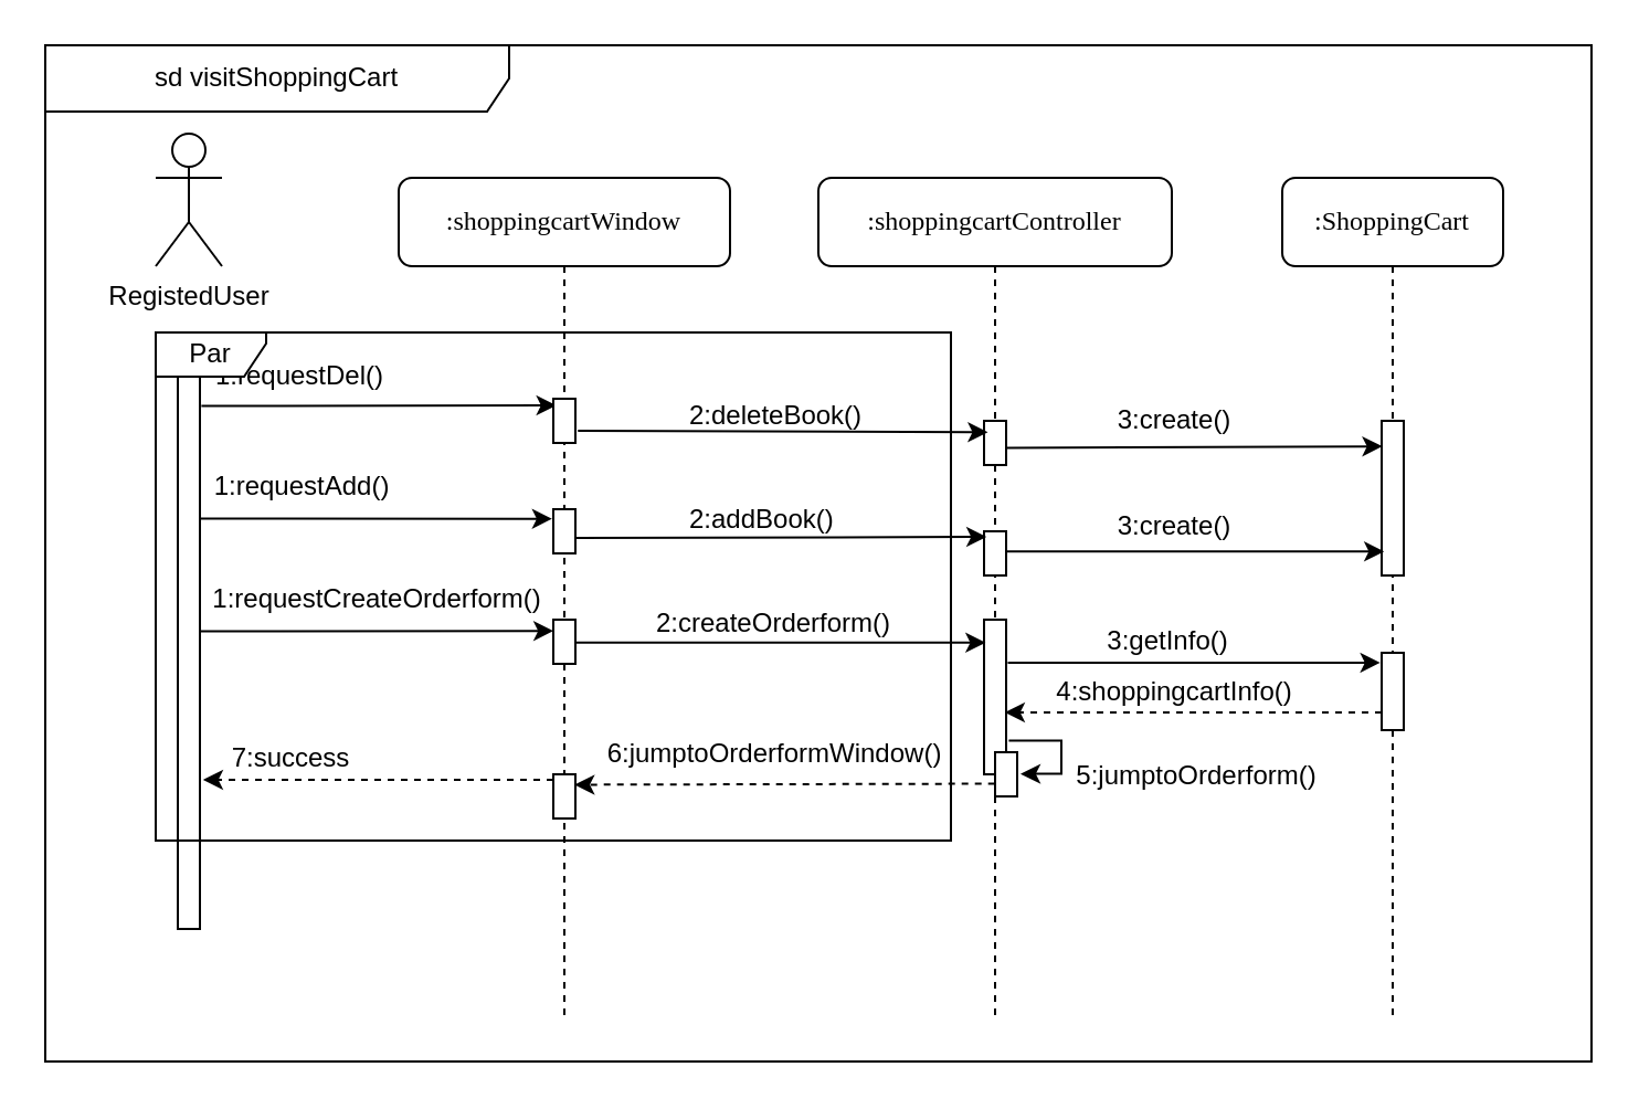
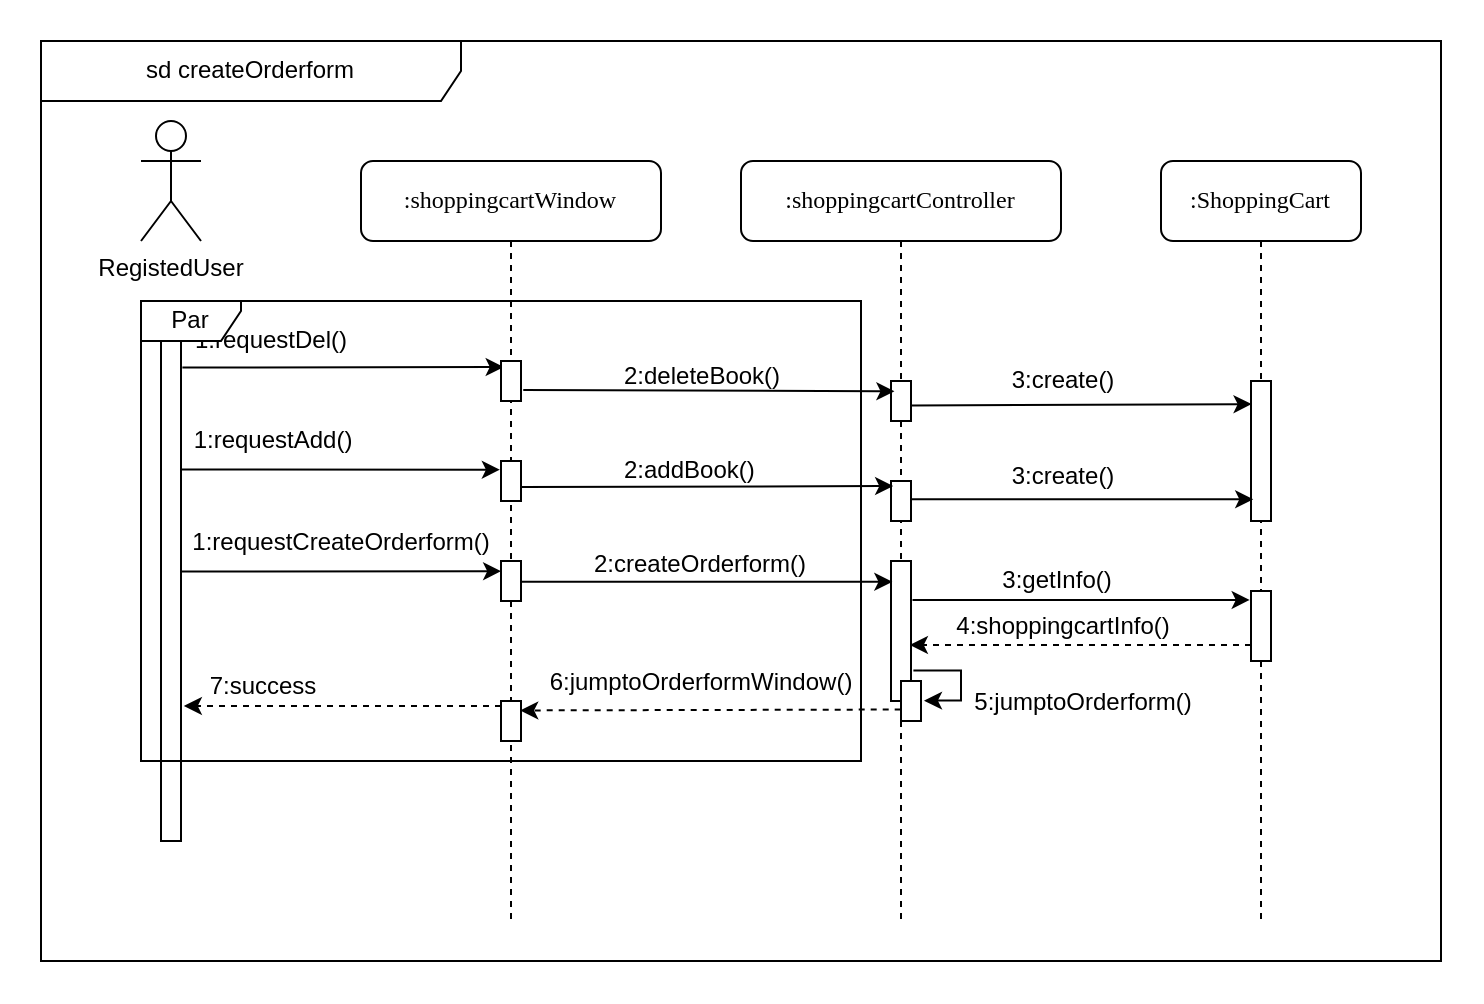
  <mxCell id="0" />
  <mxCell id="1" parent="0" />
  <mxCell id="2" value=":shoppingcartController" style="shape=umlLifeline;perimeter=lifelinePerimeter;whiteSpace=wrap;html=1;container=1;collapsible=0;recursiveResize=0;outlineConnect=0;rounded=1;shadow=0;comic=0;labelBackgroundColor=none;strokeColor=#000000;strokeWidth=1;fillColor=#FFFFFF;fontFamily=Verdana;fontSize=12;fontColor=#000000;align=center;" parent="1" vertex="1"><mxGeometry x="370" y="80" width="160" height="380" as="geometry" /></mxCell>
  <mxCell id="3" value="" style="html=1;points=[];perimeter=orthogonalPerimeter;rounded=0;shadow=0;comic=0;labelBackgroundColor=none;strokeColor=#000000;strokeWidth=1;fillColor=#FFFFFF;fontFamily=Verdana;fontSize=12;fontColor=#000000;align=center;" parent="2" vertex="1"><mxGeometry x="75" y="110" width="10" height="20" as="geometry" /></mxCell>
  <mxCell id="4" value="" style="html=1;points=[];perimeter=orthogonalPerimeter;rounded=0;shadow=0;comic=0;labelBackgroundColor=none;strokeColor=#000000;strokeWidth=1;fillColor=#FFFFFF;fontFamily=Verdana;fontSize=12;fontColor=#000000;align=center;" parent="2" vertex="1"><mxGeometry x="75" y="160" width="10" height="20" as="geometry" /></mxCell>
  <mxCell id="5" value="" style="html=1;points=[];perimeter=orthogonalPerimeter;rounded=0;shadow=0;comic=0;labelBackgroundColor=none;strokeColor=#000000;strokeWidth=1;fillColor=#FFFFFF;fontFamily=Verdana;fontSize=12;fontColor=#000000;align=center;" parent="2" vertex="1"><mxGeometry x="75" y="200" width="10" height="70" as="geometry" /></mxCell>
  <mxCell id="6" value="" style="html=1;points=[];perimeter=orthogonalPerimeter;rounded=0;shadow=0;comic=0;labelBackgroundColor=none;strokeColor=#000000;strokeWidth=1;fillColor=#FFFFFF;fontFamily=Verdana;fontSize=12;fontColor=#000000;align=center;" parent="2" vertex="1"><mxGeometry x="80" y="260" width="10" height="20" as="geometry" /></mxCell>
  <mxCell id="7" style="edgeStyle=orthogonalEdgeStyle;rounded=0;orthogonalLoop=1;jettySize=auto;html=1;entryX=1.149;entryY=0.491;entryDx=0;entryDy=0;entryPerimeter=0;exitX=1.119;exitY=0.783;exitDx=0;exitDy=0;exitPerimeter=0;" parent="2" source="5" target="6" edge="1"><mxGeometry relative="1" as="geometry"><mxPoint x="100" y="270" as="targetPoint" /><Array as="points"><mxPoint x="110" y="255" /><mxPoint x="110" y="269" /></Array></mxGeometry></mxCell>
  <mxCell id="8" value="5:jumptoOrderform()" style="text;html=1;resizable=0;points=[];align=center;verticalAlign=middle;labelBackgroundColor=#ffffff;" parent="7" vertex="1" connectable="0"><mxGeometry x="0.326" relative="1" as="geometry"><mxPoint x="60.5" y="1.5" as="offset" /></mxGeometry></mxCell>
  <mxCell id="9" value=":shoppingcartWindow" style="shape=umlLifeline;perimeter=lifelinePerimeter;whiteSpace=wrap;html=1;container=1;collapsible=0;recursiveResize=0;outlineConnect=0;rounded=1;shadow=0;comic=0;labelBackgroundColor=none;strokeColor=#000000;strokeWidth=1;fillColor=#FFFFFF;fontFamily=Verdana;fontSize=12;fontColor=#000000;align=center;" parent="1" vertex="1"><mxGeometry x="180" y="80" width="150" height="380" as="geometry" /></mxCell>
  <mxCell id="10" value="" style="html=1;points=[];perimeter=orthogonalPerimeter;rounded=0;shadow=0;comic=0;labelBackgroundColor=none;strokeColor=#000000;strokeWidth=1;fillColor=#FFFFFF;fontFamily=Verdana;fontSize=12;fontColor=#000000;align=center;" parent="9" vertex="1"><mxGeometry x="70" y="150" width="10" height="20" as="geometry" /></mxCell>
  <mxCell id="11" value="" style="html=1;points=[];perimeter=orthogonalPerimeter;rounded=0;shadow=0;comic=0;labelBackgroundColor=none;strokeColor=#000000;strokeWidth=1;fillColor=#FFFFFF;fontFamily=Verdana;fontSize=12;fontColor=#000000;align=center;" parent="9" vertex="1"><mxGeometry x="70" y="200" width="10" height="20" as="geometry" /></mxCell>
  <mxCell id="12" value="" style="html=1;points=[];perimeter=orthogonalPerimeter;rounded=0;shadow=0;comic=0;labelBackgroundColor=none;strokeColor=#000000;strokeWidth=1;fillColor=#FFFFFF;fontFamily=Verdana;fontSize=12;fontColor=#000000;align=center;" parent="9" vertex="1"><mxGeometry x="70" y="270" width="10" height="20" as="geometry" /></mxCell>
  <mxCell id="13" value="RegistedUser" style="shape=umlActor;verticalLabelPosition=bottom;labelBackgroundColor=#ffffff;verticalAlign=top;html=1;outlineConnect=0;" parent="1" vertex="1"><mxGeometry x="70" y="60" width="30" height="60" as="geometry" /></mxCell>
  <mxCell id="14" value=":ShoppingCart" style="shape=umlLifeline;perimeter=lifelinePerimeter;whiteSpace=wrap;html=1;container=1;collapsible=0;recursiveResize=0;outlineConnect=0;rounded=1;shadow=0;comic=0;labelBackgroundColor=none;strokeColor=#000000;strokeWidth=1;fillColor=#FFFFFF;fontFamily=Verdana;fontSize=12;fontColor=#000000;align=center;" parent="1" vertex="1"><mxGeometry x="580" y="80" width="100" height="380" as="geometry" /></mxCell>
  <mxCell id="15" value="" style="html=1;points=[];perimeter=orthogonalPerimeter;rounded=0;shadow=0;comic=0;labelBackgroundColor=none;strokeColor=#000000;strokeWidth=1;fillColor=#FFFFFF;fontFamily=Verdana;fontSize=12;fontColor=#000000;align=center;" parent="14" vertex="1"><mxGeometry x="45" y="110" width="10" height="70" as="geometry" /></mxCell>
  <mxCell id="16" value="" style="html=1;points=[];perimeter=orthogonalPerimeter;rounded=0;shadow=0;comic=0;labelBackgroundColor=none;strokeColor=#000000;strokeWidth=1;fillColor=#FFFFFF;fontFamily=Verdana;fontSize=12;fontColor=#000000;align=center;" parent="14" vertex="1"><mxGeometry x="45" y="215" width="10" height="35" as="geometry" /></mxCell>
  <mxCell id="17" style="rounded=0;orthogonalLoop=1;jettySize=auto;html=1;entryX=0.136;entryY=0.15;entryDx=0;entryDy=0;entryPerimeter=0;exitX=1.069;exitY=0.053;exitDx=0;exitDy=0;exitPerimeter=0;" parent="1" source="23" target="25" edge="1"><mxGeometry relative="1" as="geometry" /></mxCell>
  <mxCell id="18" value="1:requestDel()" style="text;html=1;resizable=0;points=[];align=center;verticalAlign=middle;labelBackgroundColor=#ffffff;spacingLeft=-11;" parent="17" vertex="1" connectable="0"><mxGeometry x="0.258" y="1" relative="1" as="geometry"><mxPoint x="-51.5" y="-12.5" as="offset" /></mxGeometry></mxCell>
  <mxCell id="19" style="rounded=0;orthogonalLoop=1;jettySize=auto;html=1;entryX=-0.056;entryY=0.218;entryDx=0;entryDy=0;entryPerimeter=0;exitX=0.5;exitY=0.257;exitDx=0;exitDy=0;exitPerimeter=0;" parent="1" source="23" target="10" edge="1"><mxGeometry relative="1" as="geometry" /></mxCell>
  <mxCell id="20" value="1:requestAdd()" style="text;html=1;resizable=0;points=[];align=center;verticalAlign=middle;labelBackgroundColor=#ffffff;spacingLeft=8;" parent="19" vertex="1" connectable="0"><mxGeometry x="-0.308" y="-4" relative="1" as="geometry"><mxPoint x="-10" y="-19" as="offset" /></mxGeometry></mxCell>
  <mxCell id="21" style="rounded=0;orthogonalLoop=1;jettySize=auto;html=1;entryX=0.008;entryY=0.254;entryDx=0;entryDy=0;entryPerimeter=0;exitX=0.959;exitY=0.461;exitDx=0;exitDy=0;exitPerimeter=0;" parent="1" source="23" target="11" edge="1"><mxGeometry relative="1" as="geometry" /></mxCell>
  <mxCell id="22" value="1:requestCreateOrderform()" style="text;html=1;resizable=0;points=[];align=center;verticalAlign=middle;labelBackgroundColor=#ffffff;" parent="21" vertex="1" connectable="0"><mxGeometry x="0.16" y="2" relative="1" as="geometry"><mxPoint x="-13" y="-13" as="offset" /></mxGeometry></mxCell>
  <mxCell id="23" value="" style="html=1;points=[];perimeter=orthogonalPerimeter;rounded=0;shadow=0;comic=0;labelBackgroundColor=none;strokeColor=#000000;strokeWidth=1;fillColor=#FFFFFF;fontFamily=Verdana;fontSize=12;fontColor=#000000;align=center;" parent="1" vertex="1"><mxGeometry y="170" width="10" height="250" as="geometry" x="80" /></mxCell>
  <mxCell id="24" style="rounded=0;orthogonalLoop=1;jettySize=auto;html=1;entryX=0.172;entryY=0.258;entryDx=0;entryDy=0;entryPerimeter=0;exitX=1.112;exitY=0.726;exitDx=0;exitDy=0;exitPerimeter=0;" parent="1" source="25" target="3" edge="1"><mxGeometry relative="1" as="geometry" /></mxCell>
  <mxCell id="25" value="" style="html=1;points=[];perimeter=orthogonalPerimeter;rounded=0;shadow=0;comic=0;labelBackgroundColor=none;strokeColor=#000000;strokeWidth=1;fillColor=#FFFFFF;fontFamily=Verdana;fontSize=12;fontColor=#000000;align=center;" parent="1" vertex="1"><mxGeometry x="250" y="180" width="10" height="20" as="geometry" /></mxCell>
  <mxCell id="26" value="2:deleteBook()" style="text;html=1;resizable=0;points=[];autosize=1;align=left;verticalAlign=top;spacingTop=-4;" parent="1" vertex="1"><mxGeometry x="310" y="178" width="90" height="10" as="geometry" /></mxCell>
  <mxCell id="27" style="rounded=0;orthogonalLoop=1;jettySize=auto;html=1;entryX=0.028;entryY=0.165;entryDx=0;entryDy=0;entryPerimeter=0;exitX=1.004;exitY=0.61;exitDx=0;exitDy=0;exitPerimeter=0;" parent="1" source="3" target="15" edge="1"><mxGeometry relative="1" as="geometry" /></mxCell>
  <mxCell id="28" value="3:create()" style="text;html=1;resizable=0;points=[];align=center;verticalAlign=middle;labelBackgroundColor=#ffffff;" parent="27" vertex="1" connectable="0"><mxGeometry x="0.225" y="-1" relative="1" as="geometry"><mxPoint x="-29" y="-13" as="offset" /></mxGeometry></mxCell>
  <mxCell id="29" style="rounded=0;orthogonalLoop=1;jettySize=auto;html=1;entryX=0.108;entryY=0.126;entryDx=0;entryDy=0;entryPerimeter=0;" parent="1" target="4" edge="1"><mxGeometry relative="1" as="geometry"><mxPoint x="260" y="243" as="sourcePoint" /></mxGeometry></mxCell>
  <mxCell id="30" value="2:addBook()" style="text;html=1;resizable=0;points=[];autosize=1;align=left;verticalAlign=top;spacingTop=-4;" parent="1" vertex="1"><mxGeometry x="310" y="225" width="80" height="10" as="geometry" /></mxCell>
  <mxCell id="31" style="rounded=0;orthogonalLoop=1;jettySize=auto;html=1;entryX=0.068;entryY=0.149;entryDx=0;entryDy=0;entryPerimeter=0;" parent="1" source="11" target="5" edge="1"><mxGeometry relative="1" as="geometry"><mxPoint x="410" y="300" as="targetPoint" /></mxGeometry></mxCell>
  <mxCell id="32" value="2:createOrderform()" style="text;html=1;resizable=0;points=[];autosize=1;align=left;verticalAlign=top;spacingTop=-4;" parent="1" vertex="1"><mxGeometry x="295" y="272" width="120" height="10" as="geometry" /></mxCell>
  <mxCell id="33" style="rounded=0;orthogonalLoop=1;jettySize=auto;html=1;entryX=0.961;entryY=0.236;entryDx=0;entryDy=0;entryPerimeter=0;exitX=-0.015;exitY=0.713;exitDx=0;exitDy=0;exitPerimeter=0;dashed=1;" parent="1" source="6" target="12" edge="1"><mxGeometry relative="1" as="geometry"><mxPoint x="450" y="333" as="sourcePoint" /></mxGeometry></mxCell>
  <mxCell id="34" value="6:jumptoOrderformWindow()" style="text;html=1;resizable=0;points=[];align=center;verticalAlign=middle;labelBackgroundColor=#ffffff;" parent="33" vertex="1" connectable="0"><mxGeometry x="-0.306" y="-4" relative="1" as="geometry"><mxPoint x="-34" y="-10" as="offset" /></mxGeometry></mxCell>
  <mxCell id="35" style="rounded=0;orthogonalLoop=1;jettySize=auto;html=1;entryX=1.142;entryY=0.73;entryDx=0;entryDy=0;entryPerimeter=0;dashed=1;" parent="1" source="12" target="23" edge="1"><mxGeometry relative="1" as="geometry" /></mxCell>
  <mxCell id="36" value="7:success" style="text;html=1;resizable=0;points=[];align=center;verticalAlign=middle;labelBackgroundColor=#ffffff;" parent="35" vertex="1" connectable="0"><mxGeometry x="-0.201" y="-2" relative="1" as="geometry"><mxPoint x="-57" y="-8" as="offset" /></mxGeometry></mxCell>
  <mxCell id="37" style="rounded=0;orthogonalLoop=1;jettySize=auto;html=1;entryX=0.112;entryY=0.845;entryDx=0;entryDy=0;entryPerimeter=0;" parent="1" source="4" target="15" edge="1"><mxGeometry relative="1" as="geometry" /></mxCell>
  <mxCell id="38" value="3:create()" style="text;html=1;resizable=0;points=[];align=center;verticalAlign=middle;labelBackgroundColor=#ffffff;" parent="37" vertex="1" connectable="0"><mxGeometry x="-0.004" y="-15" relative="1" as="geometry"><mxPoint x="-10" y="-26.5" as="offset" /></mxGeometry></mxCell>
  <mxCell id="39" style="rounded=0;orthogonalLoop=1;jettySize=auto;html=1;entryX=0.943;entryY=0.6;entryDx=0;entryDy=0;entryPerimeter=0;dashed=1;" parent="1" target="5" edge="1"><mxGeometry relative="1" as="geometry"><mxPoint x="625" y="322" as="sourcePoint" /></mxGeometry></mxCell>
  <mxCell id="40" value="4:shoppingcartInfo()" style="text;html=1;resizable=0;points=[];align=center;verticalAlign=middle;labelBackgroundColor=#ffffff;" parent="39" vertex="1" connectable="0"><mxGeometry x="0.118" y="2" relative="1" as="geometry"><mxPoint y="-11.5" as="offset" /></mxGeometry></mxCell>
  <mxCell id="41" style="edgeStyle=orthogonalEdgeStyle;rounded=0;orthogonalLoop=1;jettySize=auto;html=1;exitX=1.075;exitY=0.279;exitDx=0;exitDy=0;exitPerimeter=0;entryX=-0.064;entryY=0.128;entryDx=0;entryDy=0;entryPerimeter=0;" parent="1" source="5" target="16" edge="1"><mxGeometry relative="1" as="geometry"><mxPoint x="610" y="290" as="targetPoint" /></mxGeometry></mxCell>
  <mxCell id="42" value="3:getInfo()" style="text;html=1;resizable=0;points=[];align=center;verticalAlign=middle;labelBackgroundColor=#ffffff;" parent="41" vertex="1" connectable="0"><mxGeometry x="-0.2" y="-2" relative="1" as="geometry"><mxPoint x="4.5" y="-12" as="offset" /></mxGeometry></mxCell>
  <mxCell id="43" value="Par" style="shape=umlFrame;whiteSpace=wrap;html=1;width=50;height=20;" parent="1" vertex="1"><mxGeometry x="70" y="150" width="360" height="230" as="geometry" /></mxCell>
- <mxCell id="44" value="sd visitShoppingCart" style="shape=umlFrame;whiteSpace=wrap;html=1;width=210;height=30;" parent="1" vertex="1"><mxGeometry x="20" y="20" width="700" height="460" as="geometry" /></mxCell>
+ <mxCell id="44" value="sd createOrderform" style="shape=umlFrame;whiteSpace=wrap;html=1;width=210;height=30;" parent="1" vertex="1"><mxGeometry x="20" y="20" width="700" height="460" as="geometry" /></mxCell>
